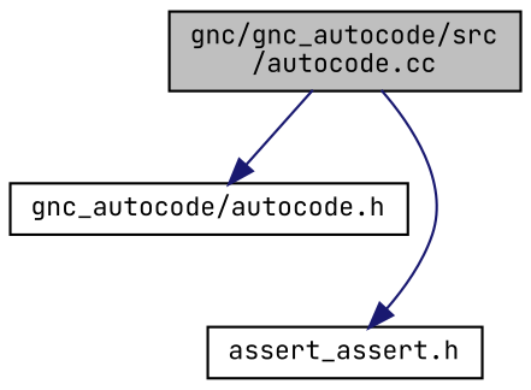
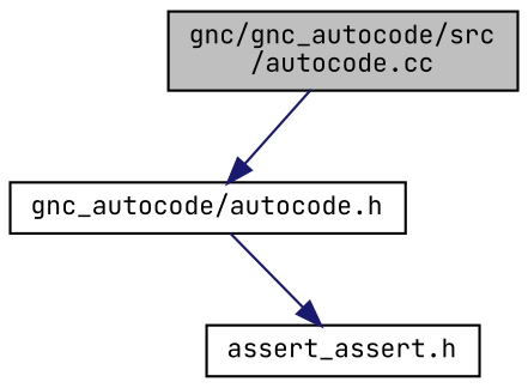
  digraph {
    fontname="JetBrains Mono"
    node [color=black fillcolor=white fontname="JetBrains Mono" fontsize=10 shape=record style=filled]
    edge [color=midnightblue fontname="JetBrains Mono" fontsize=10 labelfontname=Helvetica labelfontsize=10 style=solid]
    n1 [fillcolor=grey75 fontcolor=black height=0.2 label="gnc/gnc_autocode/src\l/autocode.cc" width=0.4]
    n2 [height=0.2 label="gnc_autocode/autocode.h" width=0.4]
    n3 [height=0.2 label="assert_assert.h" width=0.4]
    n1 -> n2
-   n1 -> n3
+   n2 -> n3
  }
